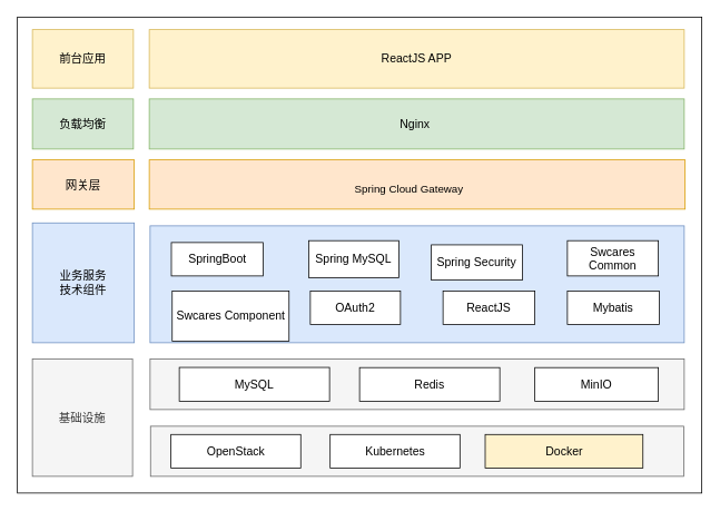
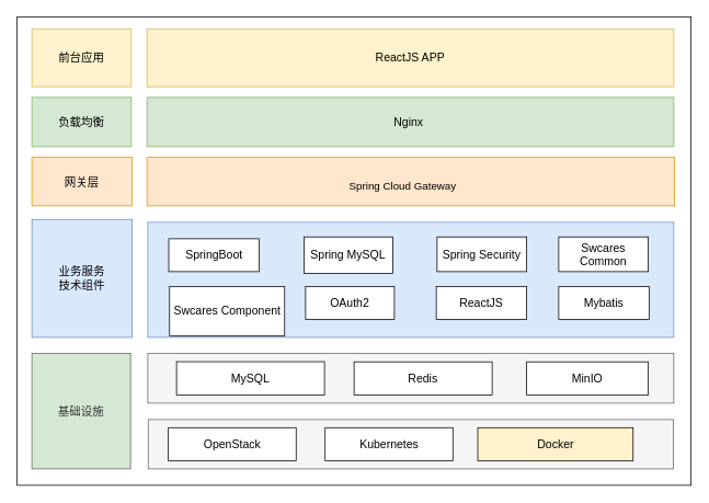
  <mxCell id="0" />
  <mxCell id="1" parent="0" />
  <mxCell id="2" value="" style="rounded=0;whiteSpace=wrap;html=1;sketch=0;fontSize=13;labelBorderColor=none;fontColor=none;noLabel=1;fillColor=none;" parent="1" vertex="1"><mxGeometry x="20" y="20" width="820" height="570" as="geometry" /></mxCell>
  <mxCell id="3" value="业务服务&lt;br&gt;技术组件" style="rounded=0;whiteSpace=wrap;html=1;fontSize=14;fillColor=#dae8fc;strokeColor=#6c8ebf;" parent="1" vertex="1"><mxGeometry x="38" y="266.5" width="122" height="143.5" as="geometry" /></mxCell>
  <mxCell id="4" value="" style="rounded=0;whiteSpace=wrap;html=1;fontSize=14;fillColor=#dae8fc;strokeColor=#6c8ebf;" parent="1" vertex="1"><mxGeometry x="179" y="270" width="640" height="140" as="geometry" /></mxCell>
- <mxCell id="5" value="基础设施" style="rounded=0;whiteSpace=wrap;html=1;fontSize=14;fillColor=#f5f5f5;fontColor=#333333;strokeColor=#666666;" parent="1" vertex="1"><mxGeometry x="38" y="429.5" width="120" height="140.5" as="geometry" /></mxCell>
+ <mxCell id="5" value="基础设施" style="rounded=0;whiteSpace=wrap;html=1;fontSize=14;fillColor=#d5e8d4;fontColor=#333333;strokeColor=#666666;" parent="1" vertex="1"><mxGeometry x="38" y="429.5" width="120" height="140.5" as="geometry" /></mxCell>
  <mxCell id="6" value="" style="rounded=0;whiteSpace=wrap;html=1;fontSize=14;fillColor=#f5f5f5;strokeColor=#666666;fontColor=#333333;" parent="1" vertex="1"><mxGeometry x="179" y="429.5" width="640" height="60.5" as="geometry" /></mxCell>
  <mxCell id="7" value="ReactJS APP" style="rounded=0;whiteSpace=wrap;html=1;fontSize=14;fillColor=#fff2cc;strokeColor=#d6b656;" parent="1" vertex="1"><mxGeometry x="178" y="35" width="641" height="70" as="geometry" /></mxCell>
  <mxCell id="8" value="前台应用" style="rounded=0;whiteSpace=wrap;html=1;fontSize=14;fillColor=#fff2cc;strokeColor=#d6b656;" parent="1" vertex="1"><mxGeometry x="38" y="35" width="121" height="70" as="geometry" /></mxCell>
  <mxCell id="9" value="熔断限流" style="rounded=0;whiteSpace=wrap;html=1;fontFamily=Helvetica;fontSize=14;" parent="1" vertex="1"><mxGeometry x="439" y="201" width="100" height="40" as="geometry" /></mxCell>
  <mxCell id="10" value="" style="rounded=0;whiteSpace=wrap;html=1;fontSize=14;fillColor=#ffe6cc;strokeColor=#d79b00;" parent="1" vertex="1"><mxGeometry x="178" y="191" width="642" height="59" as="geometry" /></mxCell>
  <mxCell id="11" value="网关层" style="rounded=0;whiteSpace=wrap;html=1;fontSize=14;fillColor=#ffe6cc;strokeColor=#d79b00;" parent="1" vertex="1"><mxGeometry x="38" y="191" width="122" height="59" as="geometry" /></mxCell>
  <mxCell id="12" value="" style="rounded=0;whiteSpace=wrap;html=1;fontFamily=Helvetica;fontSize=14;fillColor=#f5f5f5;strokeColor=#666666;fontColor=#333333;" parent="1" vertex="1"><mxGeometry x="179.5" y="510" width="639" height="60" as="geometry" /></mxCell>
  <mxCell id="13" value="SpringBoot" style="rounded=0;whiteSpace=wrap;html=1;fontFamily=Helvetica;fontSize=14;" parent="1" vertex="1"><mxGeometry x="204.5" y="290" width="110" height="40" as="geometry" /></mxCell>
- <mxCell id="14" value="Spring Security" style="rounded=0;whiteSpace=wrap;html=1;fontFamily=Helvetica;fontSize=14;" parent="1" vertex="1"><mxGeometry x="516" y="292.75" width="109" height="42.25" as="geometry" /></mxCell>
+ <mxCell id="14" value="Spring Security" style="rounded=0;whiteSpace=wrap;html=1;fontFamily=Helvetica;fontSize=14;" parent="1" vertex="1"><mxGeometry x="531" y="287.75" width="109" height="42.25" as="geometry" /></mxCell>
  <mxCell id="15" value="Mybatis" style="rounded=0;whiteSpace=wrap;html=1;fontFamily=Helvetica;fontSize=14;" parent="1" vertex="1"><mxGeometry x="679" y="348" width="110" height="40" as="geometry" /></mxCell>
  <mxCell id="16" value="Spring MySQL" style="rounded=0;whiteSpace=wrap;html=1;fontFamily=Helvetica;fontSize=14;" parent="1" vertex="1"><mxGeometry x="369" y="287.75" width="108" height="44.5" as="geometry" /></mxCell>
  <mxCell id="17" value="ReactJS" style="rounded=0;whiteSpace=wrap;html=1;fontFamily=Helvetica;fontSize=14;" parent="1" vertex="1"><mxGeometry x="530" y="348" width="110" height="40" as="geometry" /></mxCell>
  <mxCell id="18" value="OAuth2" style="rounded=0;whiteSpace=wrap;html=1;fontFamily=Helvetica;fontSize=14;" parent="1" vertex="1"><mxGeometry x="371" y="348" width="108" height="40" as="geometry" /></mxCell>
  <mxCell id="19" value="负载均衡" style="rounded=0;whiteSpace=wrap;html=1;fontSize=14;fillColor=#d5e8d4;strokeColor=#82b366;" parent="1" vertex="1"><mxGeometry x="38" y="118" width="121" height="60" as="geometry" /></mxCell>
  <mxCell id="20" value="Nginx&amp;nbsp;" style="rounded=0;whiteSpace=wrap;html=1;fontSize=14;fillColor=#d5e8d4;strokeColor=#82b366;" parent="1" vertex="1"><mxGeometry x="178" y="118" width="641" height="60" as="geometry" /></mxCell>
  <mxCell id="21" value="MySQL" style="rounded=0;whiteSpace=wrap;html=1;fontFamily=Helvetica;fontSize=14;" parent="1" vertex="1"><mxGeometry x="214" y="439.56" width="180" height="40.44" as="geometry" /></mxCell>
  <mxCell id="22" value="Redis" style="rounded=0;whiteSpace=wrap;html=1;fontFamily=Helvetica;fontSize=14;" parent="1" vertex="1"><mxGeometry x="430" y="439.75" width="168" height="40.44" as="geometry" /></mxCell>
  <mxCell id="23" value="OpenStack" style="rounded=0;whiteSpace=wrap;html=1;fontFamily=Helvetica;fontSize=14;" parent="1" vertex="1"><mxGeometry x="204" y="519.87" width="155.5" height="40.25" as="geometry" /></mxCell>
  <mxCell id="24" value="Kubernetes" style="rounded=0;whiteSpace=wrap;html=1;fontFamily=Helvetica;fontSize=14;" parent="1" vertex="1"><mxGeometry x="394.75" y="519.87" width="155.5" height="40.25" as="geometry" /></mxCell>
  <mxCell id="25" value="Docker" style="rounded=0;whiteSpace=wrap;html=1;fontFamily=Helvetica;fontSize=14;fillColor=#fff2cc;" parent="1" vertex="1"><mxGeometry x="580.5" y="519.88" width="189" height="40.25" as="geometry" /></mxCell>
  <mxCell id="26" value="Spring Cloud Gateway" style="text;html=1;resizable=0;autosize=1;align=center;verticalAlign=middle;points=[];fillColor=none;strokeColor=none;rounded=0;fontSize=13;" parent="1" vertex="1"><mxGeometry x="414" y="210" width="150" height="30" as="geometry" /></mxCell>
  <mxCell id="27" value="MinIO" style="rounded=0;whiteSpace=wrap;html=1;fontFamily=Helvetica;fontSize=14;" parent="1" vertex="1"><mxGeometry x="640" y="439.75" width="148" height="40.25" as="geometry" /></mxCell>
  <mxCell id="28" value="Swcares Common" style="rounded=0;whiteSpace=wrap;html=1;fontFamily=Helvetica;fontSize=14;" parent="1" vertex="1"><mxGeometry x="679" y="287.75" width="109" height="42.25" as="geometry" /></mxCell>
  <mxCell id="29" value="Swcares Component" style="rounded=0;whiteSpace=wrap;html=1;fontFamily=Helvetica;fontSize=14;" parent="1" vertex="1"><mxGeometry x="205.5" y="348" width="140" height="60" as="geometry" /></mxCell>
